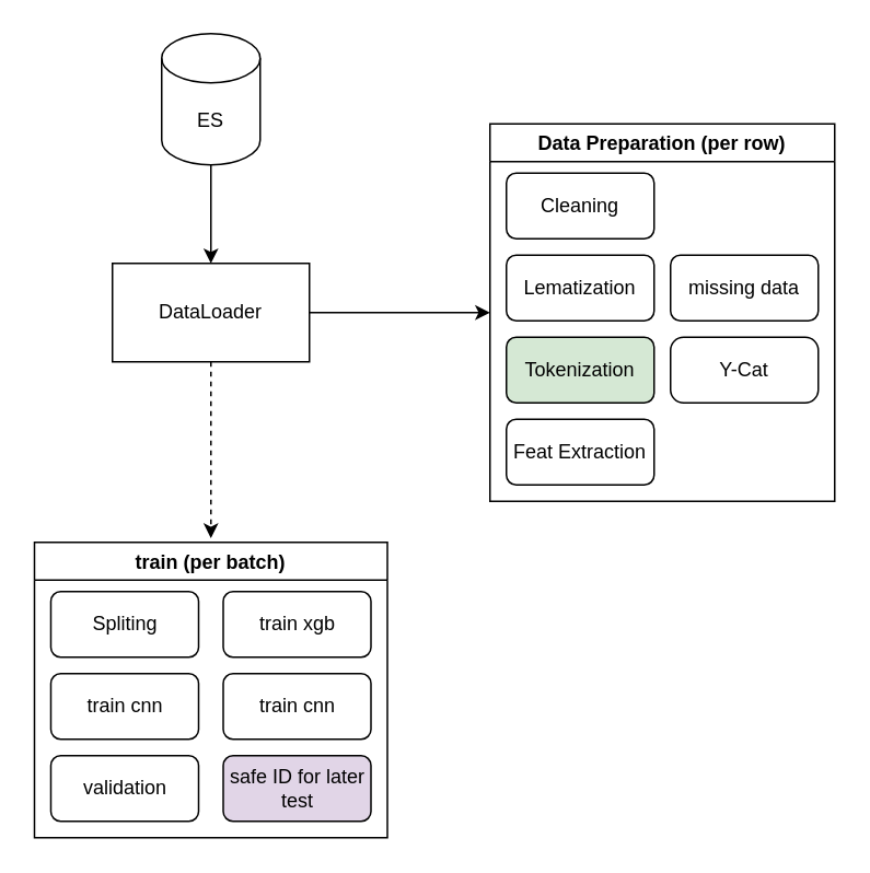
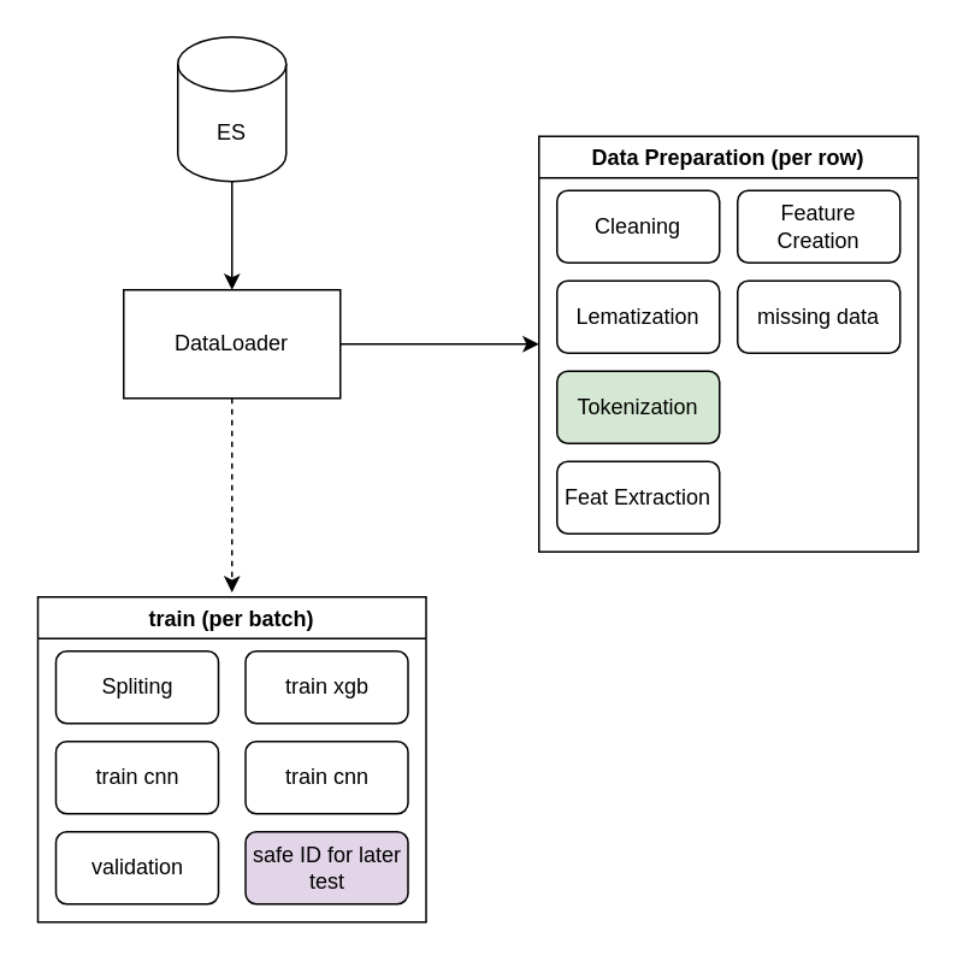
  <mxCell id="0" />
  <mxCell id="1" parent="0" />
  <mxCell id="2" value="" style="edgeStyle=orthogonalEdgeStyle;rounded=0;orthogonalLoop=1;jettySize=auto;html=1;" edge="1" parent="1" source="3" target="6"><mxGeometry relative="1" as="geometry" /></mxCell>
  <mxCell id="3" value="ES" style="shape=cylinder3;whiteSpace=wrap;html=1;boundedLbl=1;backgroundOutline=1;size=15;" vertex="1" parent="1"><mxGeometry x="98" y="20" width="60" height="80" as="geometry" /></mxCell>
  <mxCell id="4" value="" style="edgeStyle=orthogonalEdgeStyle;rounded=0;orthogonalLoop=1;jettySize=auto;html=1;entryX=0;entryY=0.5;entryDx=0;entryDy=0;" edge="1" parent="1" source="6" target="7"><mxGeometry relative="1" as="geometry"><mxPoint x="278" y="220" as="targetPoint" /></mxGeometry></mxCell>
  <mxCell id="5" value="" style="edgeStyle=orthogonalEdgeStyle;rounded=0;orthogonalLoop=1;jettySize=auto;html=1;entryX=0.5;entryY=-0.014;entryDx=0;entryDy=0;entryPerimeter=0;dashed=1;" edge="1" parent="1" source="6" target="15"><mxGeometry relative="1" as="geometry"><mxPoint x="128" y="300" as="targetPoint" /></mxGeometry></mxCell>
  <mxCell id="6" value="DataLoader" style="rounded=0;whiteSpace=wrap;html=1;" vertex="1" parent="1"><mxGeometry x="68" y="160" width="120" height="60" as="geometry" /></mxCell>
  <mxCell id="7" value="Data Preparation (per row)" style="swimlane;" vertex="1" parent="1"><mxGeometry x="298" y="75" width="210" height="230" as="geometry"><mxRectangle x="309" y="150" width="130" height="23" as="alternateBounds" /></mxGeometry></mxCell>
  <mxCell id="8" value="Cleaning" style="rounded=1;whiteSpace=wrap;html=1;" vertex="1" parent="7"><mxGeometry x="10" y="30" width="90" height="40" as="geometry" /></mxCell>
+ <mxCell id="9" value="Feature Creation" style="rounded=1;whiteSpace=wrap;html=1;" vertex="1" parent="7"><mxGeometry x="110" y="30" width="90" height="40" as="geometry" /></mxCell>
  <mxCell id="10" value="Lematization" style="rounded=1;whiteSpace=wrap;html=1;" vertex="1" parent="7"><mxGeometry x="10" y="80" width="90" height="40" as="geometry" /></mxCell>
  <mxCell id="11" value="missing data" style="rounded=1;whiteSpace=wrap;html=1;" vertex="1" parent="7"><mxGeometry x="110" y="80" width="90" height="40" as="geometry" /></mxCell>
  <mxCell id="12" value="Tokenization" style="rounded=1;whiteSpace=wrap;html=1;fillColor=#d5e8d4;" vertex="1" parent="7"><mxGeometry x="10" y="130" width="90" height="40" as="geometry" /></mxCell>
- <mxCell id="13" value="Y-Cat" style="rounded=1;whiteSpace=wrap;html=1;arcSize=20;" vertex="1" parent="7"><mxGeometry x="110" y="130" width="90" height="40" as="geometry" /></mxCell>
  <mxCell id="14" value="Feat Extraction" style="rounded=1;whiteSpace=wrap;html=1;" vertex="1" parent="7"><mxGeometry x="10" y="180" width="90" height="40" as="geometry" /></mxCell>
  <mxCell id="15" value="train (per batch)" style="swimlane;" vertex="1" parent="1"><mxGeometry x="20.5" y="330" width="215" height="180" as="geometry" /></mxCell>
  <mxCell id="16" value="Spliting" style="rounded=1;whiteSpace=wrap;html=1;" vertex="1" parent="15"><mxGeometry x="10" y="30" width="90" height="40" as="geometry" /></mxCell>
  <mxCell id="17" value="train xgb" style="rounded=1;whiteSpace=wrap;html=1;" vertex="1" parent="15"><mxGeometry x="115" y="30" width="90" height="40" as="geometry" /></mxCell>
  <mxCell id="18" value="train cnn" style="rounded=1;whiteSpace=wrap;html=1;" vertex="1" parent="15"><mxGeometry x="115" y="80" width="90" height="40" as="geometry" /></mxCell>
  <mxCell id="19" value="train cnn" style="rounded=1;whiteSpace=wrap;html=1;" vertex="1" parent="15"><mxGeometry x="10" y="80" width="90" height="40" as="geometry" /></mxCell>
  <mxCell id="20" value="validation" style="rounded=1;whiteSpace=wrap;html=1;" vertex="1" parent="15"><mxGeometry x="10" y="130" width="90" height="40" as="geometry" /></mxCell>
  <mxCell id="21" value="safe ID for later test" style="rounded=1;whiteSpace=wrap;html=1;fillColor=#e1d5e7;" vertex="1" parent="15"><mxGeometry x="115" y="130" width="90" height="40" as="geometry" /></mxCell>
